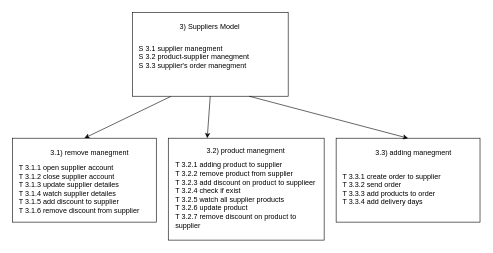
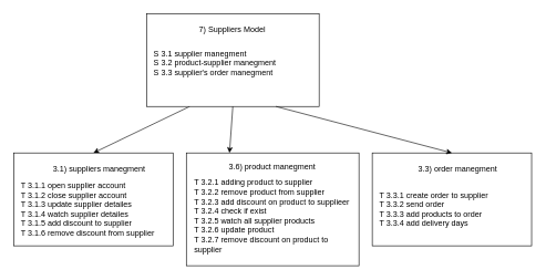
  <mxCell id="0" />
  <mxCell id="1" parent="0" />
  <mxCell id="2" value="" style="endArrow=classic;html=1;rounded=0;exitX=0.25;exitY=1;exitDx=0;exitDy=0;entryX=0.5;entryY=0;entryDx=0;entryDy=0;" edge="1" parent="1" source="4" target="8"><mxGeometry width="50" height="50" relative="1" as="geometry"><mxPoint x="480" y="220" as="sourcePoint" /><mxPoint x="190" y="240" as="targetPoint" /></mxGeometry></mxCell>
  <mxCell id="3" value="" style="group" vertex="1" connectable="0" parent="1"><mxGeometry x="221" y="20" width="260" height="140" as="geometry" /></mxCell>
  <mxCell id="4" value="" style="rounded=0;whiteSpace=wrap;html=1;" vertex="1" parent="3"><mxGeometry x="-1" width="260" height="140" as="geometry" /></mxCell>
- <mxCell id="5" value="3) Suppliers Model&amp;nbsp;" style="text;html=1;strokeColor=none;fillColor=none;align=center;verticalAlign=middle;whiteSpace=wrap;rounded=0;" vertex="1" parent="3"><mxGeometry x="75" y="10" width="110" height="30" as="geometry" /></mxCell>
+ <mxCell id="5" value="7) Suppliers Model&amp;nbsp;" style="text;html=1;strokeColor=none;fillColor=none;align=center;verticalAlign=middle;whiteSpace=wrap;rounded=0;" vertex="1" parent="3"><mxGeometry x="75" y="10" width="110" height="30" as="geometry" /></mxCell>
  <mxCell id="6" value="S 3.1 supplier manegment&lt;br&gt;S 3.2 product-supplier manegment&lt;br&gt;S 3.3 supplier's order manegment" style="text;html=1;strokeColor=none;fillColor=none;align=left;verticalAlign=middle;whiteSpace=wrap;rounded=0;" vertex="1" parent="3"><mxGeometry x="8" y="30" width="242" height="90" as="geometry" /></mxCell>
  <mxCell id="7" value="" style="group" vertex="1" connectable="0" parent="1"><mxGeometry x="20" y="230" width="240" height="140" as="geometry" /></mxCell>
  <mxCell id="8" value="" style="rounded=0;whiteSpace=wrap;html=1;" vertex="1" parent="7"><mxGeometry width="240.0" height="140" as="geometry" /></mxCell>
- <mxCell id="9" value="3.1) remove manegment" style="text;html=1;strokeColor=none;fillColor=none;align=center;verticalAlign=middle;whiteSpace=wrap;rounded=0;" vertex="1" parent="7"><mxGeometry x="48.889" y="10" width="160.0" height="30" as="geometry" /></mxCell>
+ <mxCell id="9" value="3.1) suppliers manegment" style="text;html=1;strokeColor=none;fillColor=none;align=center;verticalAlign=middle;whiteSpace=wrap;rounded=0;" vertex="1" parent="7"><mxGeometry x="48.889" y="10" width="160.0" height="30" as="geometry" /></mxCell>
  <mxCell id="10" value="T 3.1.1 open supplier account&lt;br&gt;T 3.1.2 close supplier account&lt;br&gt;T 3.1.3 update supplier detailes&lt;br&gt;T 3.1.4 watch supplier detailes&lt;br&gt;T 3.1.5 add discount to supplier&lt;br&gt;T 3.1.6 remove discount from supplier" style="text;html=1;strokeColor=none;fillColor=none;align=left;verticalAlign=middle;whiteSpace=wrap;rounded=0;" vertex="1" parent="7"><mxGeometry x="8.889" y="40" width="204.444" height="90" as="geometry" /></mxCell>
  <mxCell id="11" value="" style="group" vertex="1" connectable="0" parent="1"><mxGeometry x="280" y="230" width="260" height="170" as="geometry" /></mxCell>
  <mxCell id="12" value="" style="rounded=0;whiteSpace=wrap;html=1;" vertex="1" parent="11"><mxGeometry width="260.0" height="170" as="geometry" /></mxCell>
- <mxCell id="13" value="3.2) product manegment" style="text;html=1;strokeColor=none;fillColor=none;align=center;verticalAlign=middle;whiteSpace=wrap;rounded=0;" vertex="1" parent="11"><mxGeometry x="43.343" y="3.573" width="173.333" height="36.429" as="geometry" /></mxCell>
+ <mxCell id="13" value="3.6) product manegment" style="text;html=1;strokeColor=none;fillColor=none;align=center;verticalAlign=middle;whiteSpace=wrap;rounded=0;" vertex="1" parent="11"><mxGeometry x="43.343" y="3.573" width="173.333" height="36.429" as="geometry" /></mxCell>
  <mxCell id="14" value="T 3.2.1 adding product to supplier&lt;br&gt;T 3.2.2 remove product from supplier&lt;br&gt;T 3.2.3 add discount on product to supplieer&lt;br&gt;T 3.2.4 check if exist&lt;br&gt;T 3.2.5 watch all supplier products&lt;br&gt;T 3.2.6 update product&lt;br&gt;T 3.2.7 remove discount on product to supplier" style="text;html=1;strokeColor=none;fillColor=none;align=left;verticalAlign=middle;whiteSpace=wrap;rounded=0;" vertex="1" parent="11"><mxGeometry x="9.82" y="40" width="240.37" height="110" as="geometry" /></mxCell>
  <mxCell id="15" value="" style="endArrow=classic;html=1;rounded=0;exitX=0.5;exitY=1;exitDx=0;exitDy=0;entryX=0.25;entryY=0;entryDx=0;entryDy=0;" edge="1" parent="1" source="4" target="12"><mxGeometry width="50" height="50" relative="1" as="geometry"><mxPoint x="480" y="270" as="sourcePoint" /><mxPoint x="530" y="220" as="targetPoint" /></mxGeometry></mxCell>
  <mxCell id="16" value="" style="group" vertex="1" connectable="0" parent="1"><mxGeometry x="560" y="230" width="240" height="140" as="geometry" /></mxCell>
  <mxCell id="17" value="" style="rounded=0;whiteSpace=wrap;html=1;" vertex="1" parent="16"><mxGeometry width="240.0" height="140" as="geometry" /></mxCell>
- <mxCell id="18" value="3.3) adding manegment" style="text;html=1;strokeColor=none;fillColor=none;align=center;verticalAlign=middle;whiteSpace=wrap;rounded=0;" vertex="1" parent="16"><mxGeometry x="48.889" y="10" width="160.0" height="30" as="geometry" /></mxCell>
+ <mxCell id="18" value="3.3) order manegment" style="text;html=1;strokeColor=none;fillColor=none;align=center;verticalAlign=middle;whiteSpace=wrap;rounded=0;" vertex="1" parent="16"><mxGeometry x="48.889" y="10" width="160.0" height="30" as="geometry" /></mxCell>
  <mxCell id="19" value="T 3.3.1 create order to supplier&lt;br&gt;T 3.3.2 send order&lt;br&gt;T 3.3.3 add products to order&lt;br&gt;T 3.3.4 add delivery days&lt;br&gt;" style="text;html=1;strokeColor=none;fillColor=none;align=left;verticalAlign=middle;whiteSpace=wrap;rounded=0;" vertex="1" parent="16"><mxGeometry x="8.889" y="40" width="204.444" height="90" as="geometry" /></mxCell>
  <mxCell id="20" value="" style="endArrow=classic;html=1;rounded=0;exitX=0.75;exitY=1;exitDx=0;exitDy=0;entryX=0.5;entryY=0;entryDx=0;entryDy=0;" edge="1" parent="1" source="4" target="17"><mxGeometry width="50" height="50" relative="1" as="geometry"><mxPoint x="510" y="320" as="sourcePoint" /><mxPoint x="560" y="270" as="targetPoint" /></mxGeometry></mxCell>
